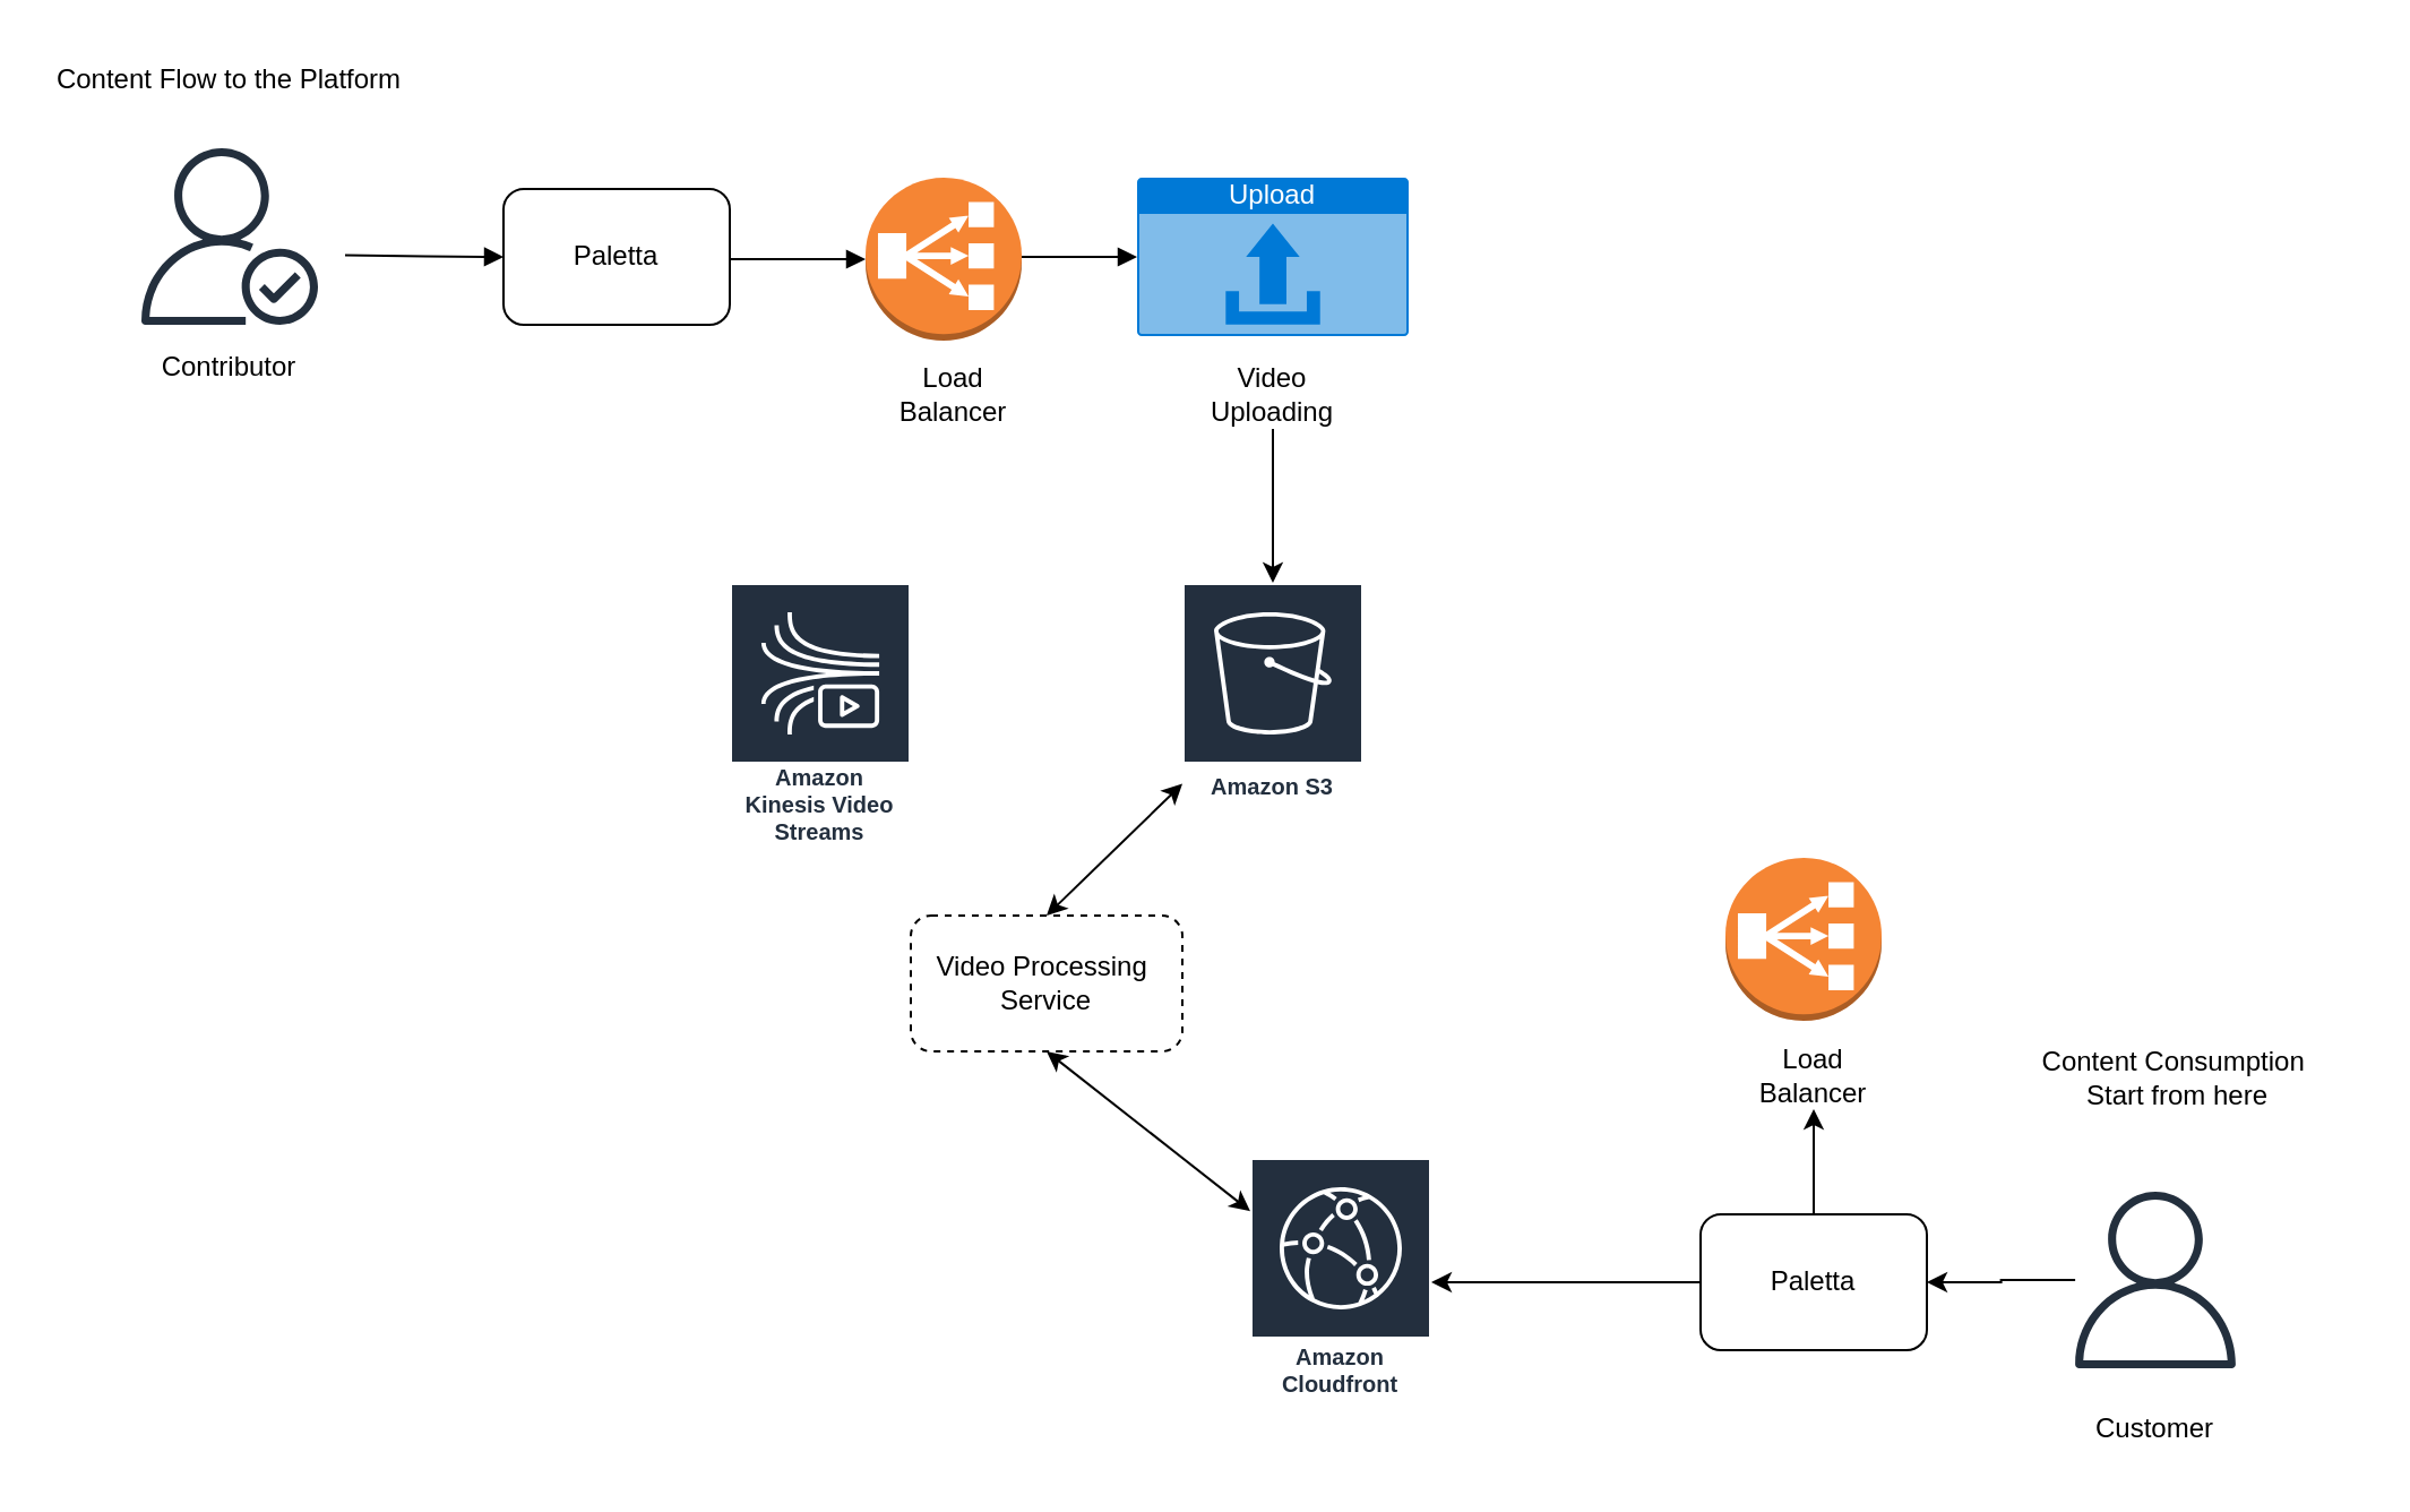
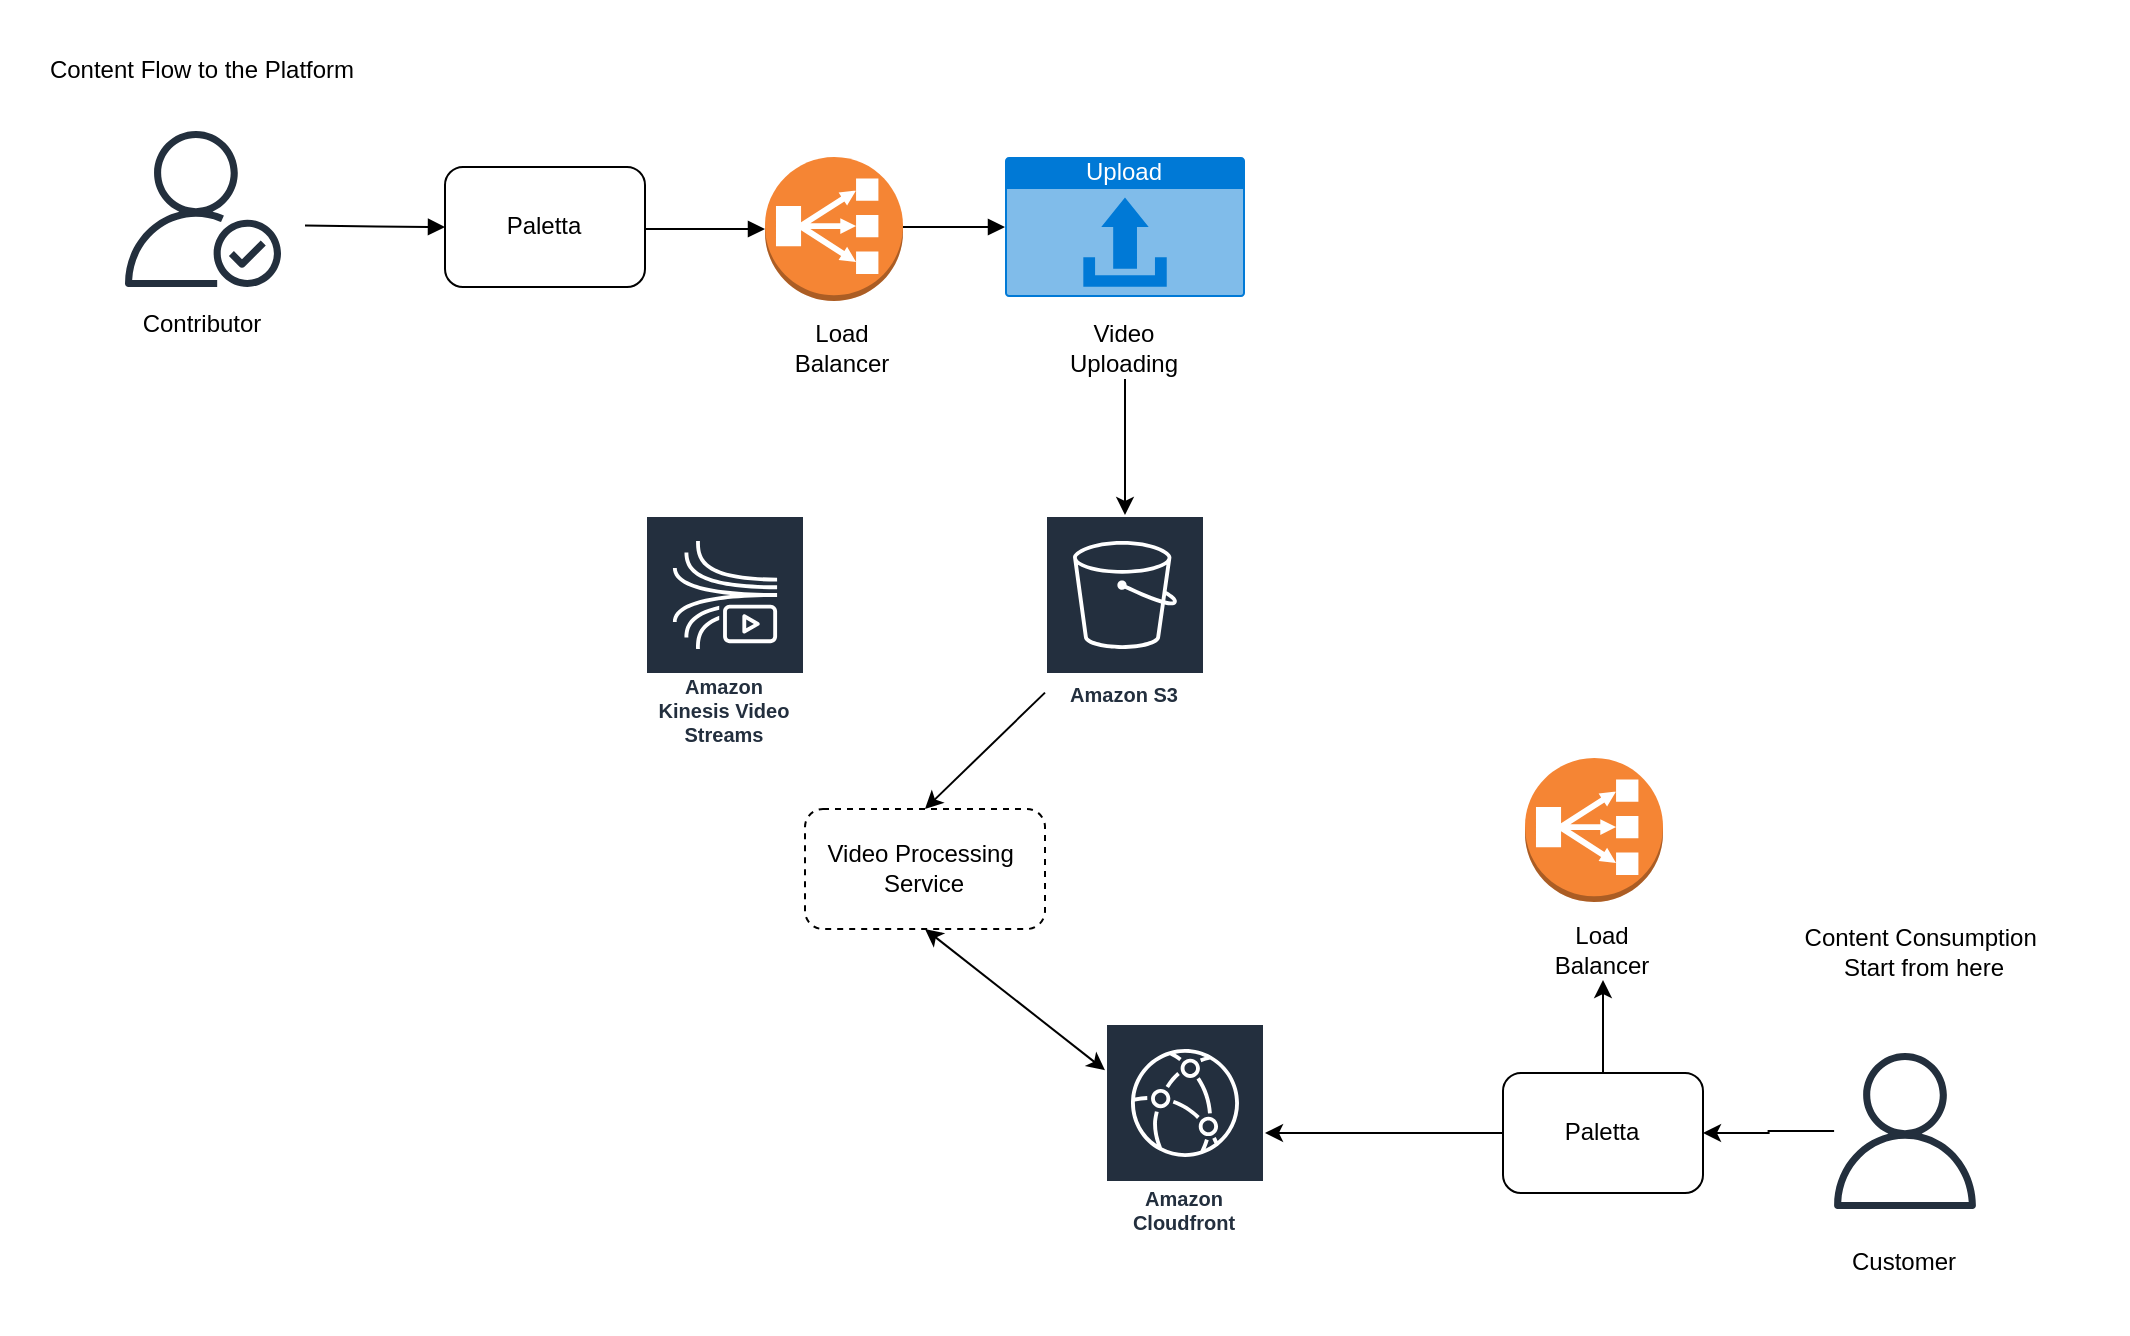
  <mxCell id="0" />
  <mxCell id="1" parent="0" />
  <mxCell id="2" value="" style="sketch=0;outlineConnect=0;fontColor=#232F3E;gradientColor=none;fillColor=#232F3D;strokeColor=none;dashed=0;verticalLabelPosition=bottom;verticalAlign=top;align=center;html=1;fontSize=12;fontStyle=0;aspect=fixed;pointerEvents=1;shape=mxgraph.aws4.authenticated_user;" vertex="1" parent="1"><mxGeometry x="62" y="65" width="78" height="78" as="geometry" /></mxCell>
  <mxCell id="3" style="edgeStyle=orthogonalEdgeStyle;rounded=0;orthogonalLoop=1;jettySize=auto;html=1;" edge="1" parent="1" source="4" target="24"><mxGeometry relative="1" as="geometry" /></mxCell>
  <mxCell id="4" value="" style="sketch=0;outlineConnect=0;fontColor=#232F3E;gradientColor=none;fillColor=#232F3D;strokeColor=none;dashed=0;verticalLabelPosition=bottom;verticalAlign=top;align=center;html=1;fontSize=12;fontStyle=0;aspect=fixed;pointerEvents=1;shape=mxgraph.aws4.user;" vertex="1" parent="1"><mxGeometry x="913" y="526" width="78" height="78" as="geometry" /></mxCell>
  <mxCell id="5" value="Content Flow to the Platform" style="text;html=1;align=center;verticalAlign=middle;whiteSpace=wrap;rounded=0;" vertex="1" parent="1"><mxGeometry x="20" y="20" width="162" height="30" as="geometry" /></mxCell>
  <mxCell id="6" value="Contributor" style="text;html=1;align=center;verticalAlign=middle;whiteSpace=wrap;rounded=0;" vertex="1" parent="1"><mxGeometry x="71" y="147" width="60" height="30" as="geometry" /></mxCell>
  <mxCell id="7" value="" style="edgeStyle=orthogonalEdgeStyle;html=1;endArrow=block;elbow=vertical;startArrow=none;endFill=1;strokeColor=#000000;rounded=0;entryX=0;entryY=0.5;entryDx=0;entryDy=0;" edge="1" parent="1" target="8"><mxGeometry width="100" relative="1" as="geometry"><mxPoint x="152" y="112.29" as="sourcePoint" /><mxPoint x="232" y="112.29" as="targetPoint" /></mxGeometry></mxCell>
  <mxCell id="8" value="Paletta" style="rounded=1;whiteSpace=wrap;html=1;" vertex="1" parent="1"><mxGeometry x="222" y="83" width="100" height="60" as="geometry" /></mxCell>
  <mxCell id="9" value="" style="edgeStyle=orthogonalEdgeStyle;html=1;endArrow=block;elbow=vertical;startArrow=none;endFill=1;strokeColor=#000000;rounded=0;" edge="1" parent="1" target="12"><mxGeometry width="100" relative="1" as="geometry"><mxPoint x="322" y="112.5" as="sourcePoint" /><mxPoint x="382" y="113.5" as="targetPoint" /><Array as="points"><mxPoint x="322" y="114" /></Array></mxGeometry></mxCell>
  <mxCell id="10" value="" style="edgeStyle=orthogonalEdgeStyle;html=1;endArrow=block;elbow=vertical;startArrow=none;endFill=1;strokeColor=#000000;rounded=0;exitX=1;exitY=0.5;exitDx=0;exitDy=0;exitPerimeter=0;entryX=0;entryY=0.5;entryDx=0;entryDy=0;entryPerimeter=0;" edge="1" parent="1" source="12" target="15"><mxGeometry width="100" relative="1" as="geometry"><mxPoint x="642" y="112.17" as="sourcePoint" /><mxPoint x="742" y="112.17" as="targetPoint" /><Array as="points"><mxPoint x="442" y="114" /><mxPoint x="442" y="113" /></Array></mxGeometry></mxCell>
  <mxCell id="11" value="" style="group" vertex="1" connectable="0" parent="1"><mxGeometry x="382" y="78" width="69" height="111" as="geometry" /></mxCell>
  <mxCell id="12" value="" style="outlineConnect=0;dashed=0;verticalLabelPosition=bottom;verticalAlign=top;align=center;html=1;shape=mxgraph.aws3.classic_load_balancer;fillColor=#F58534;gradientColor=none;" vertex="1" parent="11"><mxGeometry width="69" height="72" as="geometry" /></mxCell>
  <mxCell id="13" value="Load Balancer" style="text;html=1;align=center;verticalAlign=middle;whiteSpace=wrap;rounded=0;" vertex="1" parent="11"><mxGeometry x="9" y="81" width="60" height="30" as="geometry" /></mxCell>
  <mxCell id="14" value="" style="group" vertex="1" connectable="0" parent="1"><mxGeometry x="502" y="78" width="120" height="111" as="geometry" /></mxCell>
  <mxCell id="15" value="Upload" style="html=1;whiteSpace=wrap;strokeColor=none;fillColor=#0079D6;labelPosition=center;verticalLabelPosition=middle;verticalAlign=top;align=center;fontSize=12;outlineConnect=0;spacingTop=-6;fontColor=#FFFFFF;sketch=0;shape=mxgraph.sitemap.upload;" vertex="1" parent="14"><mxGeometry width="120" height="70" as="geometry" /></mxCell>
  <mxCell id="16" value="Video Uploading" style="text;html=1;align=center;verticalAlign=middle;whiteSpace=wrap;rounded=0;" vertex="1" parent="14"><mxGeometry x="30" y="81" width="60" height="30" as="geometry" /></mxCell>
  <mxCell id="17" value="Amazon S3" style="sketch=0;outlineConnect=0;fontColor=#232F3E;gradientColor=none;strokeColor=#ffffff;fillColor=#232F3E;dashed=0;verticalLabelPosition=middle;verticalAlign=bottom;align=center;html=1;whiteSpace=wrap;fontSize=10;fontStyle=1;spacing=3;shape=mxgraph.aws4.productIcon;prIcon=mxgraph.aws4.s3;" vertex="1" parent="1"><mxGeometry x="522" y="257" width="80" height="100" as="geometry" /></mxCell>
  <mxCell id="18" style="edgeStyle=orthogonalEdgeStyle;rounded=0;orthogonalLoop=1;jettySize=auto;html=1;exitX=0.5;exitY=1;exitDx=0;exitDy=0;" edge="1" parent="1" source="16" target="17"><mxGeometry relative="1" as="geometry" /></mxCell>
- <mxCell id="19" value="" style="endArrow=classic;startArrow=classic;html=1;rounded=0;exitX=0.5;exitY=0;exitDx=0;exitDy=0;" edge="1" parent="1" source="26" target="17"><mxGeometry width="50" height="50" relative="1" as="geometry"><mxPoint x="462" y="437" as="sourcePoint" /><mxPoint x="512" y="387" as="targetPoint" /></mxGeometry></mxCell>
+ <mxCell id="19" value="" style="endArrow=none;startArrow=classic;html=1;rounded=0;exitX=0.5;exitY=0;exitDx=0;exitDy=0;" edge="1" parent="1" source="26" target="17"><mxGeometry width="50" height="50" relative="1" as="geometry"><mxPoint x="462" y="437" as="sourcePoint" /><mxPoint x="512" y="387" as="targetPoint" /></mxGeometry></mxCell>
  <mxCell id="20" value="Customer" style="text;html=1;align=center;verticalAlign=middle;whiteSpace=wrap;rounded=0;" vertex="1" parent="1"><mxGeometry x="922" y="616" width="60" height="30" as="geometry" /></mxCell>
  <mxCell id="21" value="Content Consumption&amp;nbsp;&lt;div&gt;Start from here&lt;/div&gt;" style="text;html=1;align=center;verticalAlign=middle;whiteSpace=wrap;rounded=0;" vertex="1" parent="1"><mxGeometry x="881" y="461" width="162" height="30" as="geometry" /></mxCell>
  <mxCell id="22" style="edgeStyle=orthogonalEdgeStyle;rounded=0;orthogonalLoop=1;jettySize=auto;html=1;" edge="1" parent="1" source="24" target="28"><mxGeometry relative="1" as="geometry"><mxPoint x="642" y="566" as="targetPoint" /></mxGeometry></mxCell>
  <mxCell id="23" style="edgeStyle=orthogonalEdgeStyle;rounded=0;orthogonalLoop=1;jettySize=auto;html=1;entryX=0.5;entryY=1;entryDx=0;entryDy=0;" edge="1" parent="1" source="24" target="31"><mxGeometry relative="1" as="geometry" /></mxCell>
  <mxCell id="24" value="Paletta" style="rounded=1;whiteSpace=wrap;html=1;" vertex="1" parent="1"><mxGeometry x="751" y="536" width="100" height="60" as="geometry" /></mxCell>
  <mxCell id="25" value="Amazon Kinesis Video Streams" style="sketch=0;outlineConnect=0;fontColor=#232F3E;gradientColor=none;strokeColor=#ffffff;fillColor=#232F3E;dashed=0;verticalLabelPosition=middle;verticalAlign=bottom;align=center;html=1;whiteSpace=wrap;fontSize=10;fontStyle=1;spacing=3;shape=mxgraph.aws4.productIcon;prIcon=mxgraph.aws4.kinesis_video_streams;" vertex="1" parent="1"><mxGeometry x="322" y="257" width="80" height="120" as="geometry" /></mxCell>
  <mxCell id="26" value="Video Processing&amp;nbsp;&lt;div&gt;Service&lt;/div&gt;" style="rounded=1;whiteSpace=wrap;html=1;dashed=1;" vertex="1" parent="1"><mxGeometry x="402" y="404" width="120" height="60" as="geometry" /></mxCell>
  <mxCell id="27" value="" style="endArrow=classic;startArrow=classic;html=1;rounded=0;exitX=0.5;exitY=1;exitDx=0;exitDy=0;" edge="1" parent="1" source="26" target="28"><mxGeometry width="50" height="50" relative="1" as="geometry"><mxPoint x="472" y="414" as="sourcePoint" /><mxPoint x="552" y="517" as="targetPoint" /></mxGeometry></mxCell>
  <mxCell id="28" value="Amazon Cloudfront" style="sketch=0;outlineConnect=0;fontColor=#232F3E;gradientColor=none;strokeColor=#ffffff;fillColor=#232F3E;dashed=0;verticalLabelPosition=middle;verticalAlign=bottom;align=center;html=1;whiteSpace=wrap;fontSize=10;fontStyle=1;spacing=3;shape=mxgraph.aws4.productIcon;prIcon=mxgraph.aws4.cloudfront;" vertex="1" parent="1"><mxGeometry x="552" y="511" width="80" height="110" as="geometry" /></mxCell>
  <mxCell id="29" value="" style="group" vertex="1" connectable="0" parent="1"><mxGeometry x="762" y="378.5" width="69" height="111" as="geometry" /></mxCell>
  <mxCell id="30" value="" style="outlineConnect=0;dashed=0;verticalLabelPosition=bottom;verticalAlign=top;align=center;html=1;shape=mxgraph.aws3.classic_load_balancer;fillColor=#F58534;gradientColor=none;" vertex="1" parent="29"><mxGeometry width="69" height="72" as="geometry" /></mxCell>
  <mxCell id="31" value="Load Balancer" style="text;html=1;align=center;verticalAlign=middle;whiteSpace=wrap;rounded=0;" vertex="1" parent="29"><mxGeometry x="9" y="81" width="60" height="30" as="geometry" /></mxCell>
